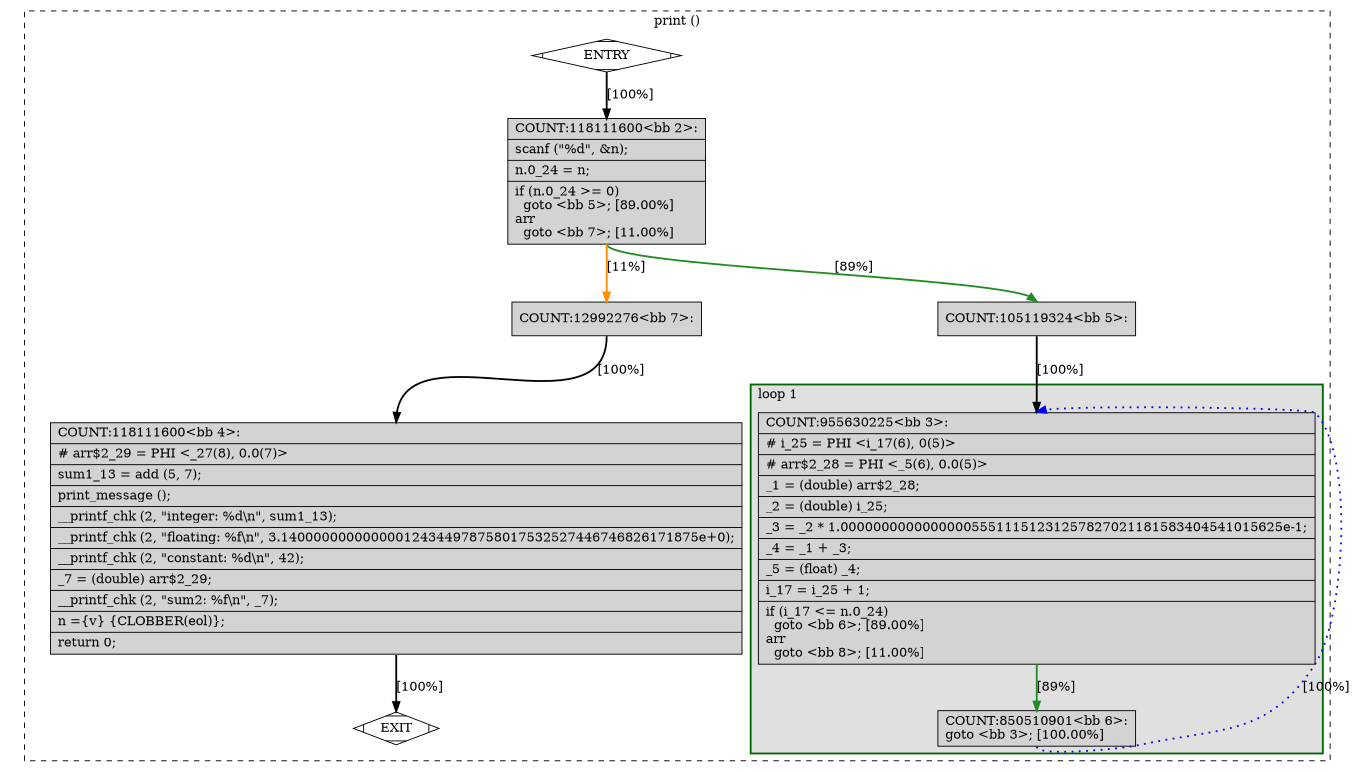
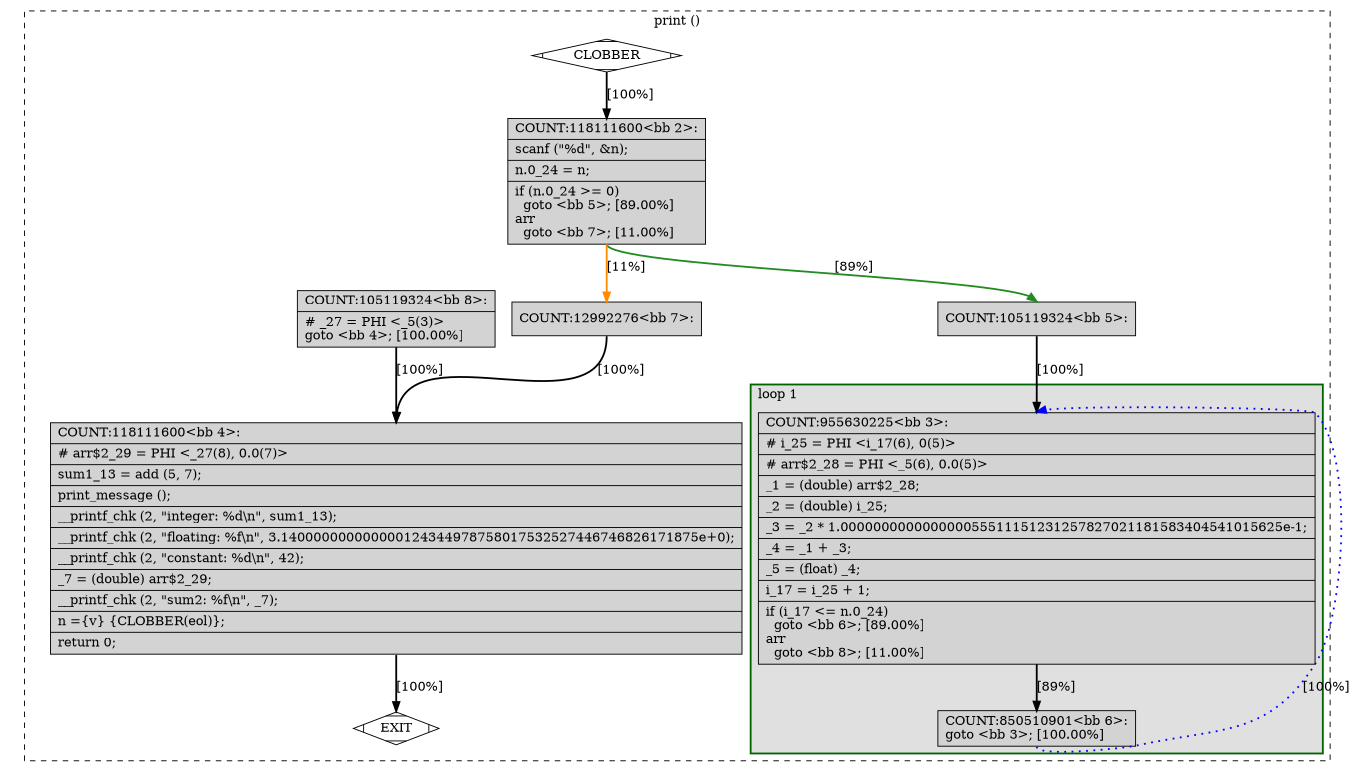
  digraph {
    node [fillcolor=lightgrey shape=record style=filled]
    edge [color=black constraint=true headport=n style="solid,bold" tailport=s weight=10]
    n1 [label="{COUNT:955630225\<bb\ 3\>:\l|#\ i_25\ =\ PHI\ \<i_17(6),\ 0(5)\>\l|#\ arr$2_28\ =\ PHI\ \<_5(6),\ 0.0(5)\>\l|_1\ =\ (double)\ arr$2_28;\l|_2\ =\ (double)\ i_25;\l|_3\ =\ _2\ *\ 1.000000000000000055511151231257827021181583404541015625e-1;\l|_4\ =\ _1\ +\ _3;\l|_5\ =\ (float)\ _4;\l|i_17\ =\ i_25\ +\ 1;\l|if\ (i_17\ \<=\ n.0_24)\l\ \ goto\ \<bb\ 6\>;\ [89.00%]\larr\l\ \ goto\ \<bb\ 8\>;\ [11.00%]\l}"]
    n2 [label="{COUNT:850510901\<bb\ 6\>:\lgoto\ \<bb\ 3\>;\ [100.00%]\l}"]
-   n4 [fillcolor=white label=ENTRY shape=Mdiamond]
+   n3 [label="{COUNT:105119324\<bb\ 8\>:\l|#\ _27\ =\ PHI\ \<_5(3)\>\lgoto\ \<bb\ 4\>;\ [100.00%]\l}"]
+   n4 [fillcolor=white label=CLOBBER shape=Mdiamond]
    n5 [fillcolor=white label=EXIT shape=Mdiamond]
    n6 [label="{COUNT:118111600\<bb\ 2\>:\l|scanf\ (\"%d\",\ &n);\l|n.0_24\ =\ n;\l|if\ (n.0_24\ \>=\ 0)\l\ \ goto\ \<bb\ 5\>;\ [89.00%]\larr\l\ \ goto\ \<bb\ 7\>;\ [11.00%]\l}"]
    n7 [label="{COUNT:105119324\<bb\ 5\>:\l}"]
    n8 [label="{COUNT:12992276\<bb\ 7\>:\l}"]
    n9 [label="{COUNT:118111600\<bb\ 4\>:\l|#\ arr$2_29\ =\ PHI\ \<_27(8),\ 0.0(7)\>\l|sum1_13\ =\ add\ (5,\ 7);\l|print_message\ ();\l|__printf_chk\ (2,\ \"integer:\ %d\\n\",\ sum1_13);\l|__printf_chk\ (2,\ \"floating:\ %f\\n\",\ 3.140000000000000124344978758017532527446746826171875e+0);\l|__printf_chk\ (2,\ \"constant:\ %d\\n\",\ 42);\l|_7\ =\ (double)\ arr$2_29;\l|__printf_chk\ (2,\ \"sum2:\ %f\\n\",\ _7);\l|n\ =\{v\}\ \{CLOBBER(eol)\};\l|return\ 0;\l}"]
    subgraph cluster_1 {
      color=black
      label="print ()"
      style=dashed
+     n3
      n4
      n5
      n6
      n7
      n8
      n9
      subgraph cluster_2 {
        color=darkgreen
        fillcolor=grey88
        label="loop 1"
        labeljust=l
        penwidth=2
        style=filled
        n1
        n2
      }
    }
-   n1 -> n2 [color=forestgreen label="[89%]"]
+   n1 -> n2 [label="[89%]"]
    n2 -> n1 [color=blue constraint=false label="[100%]" style="dotted,bold"]
+   n3 -> n9 [label="[100%]" weight=100]
    n4 -> n5 [style=invis color="" weight=""]
    n4 -> n6 [label="[100%]" weight=100]
    n6 -> n7 [color=forestgreen label="[89%]"]
    n6 -> n8 [color=darkorange label="[11%]"]
    n7 -> n1 [label="[100%]" weight=100]
    n8 -> n9 [label="[100%]" weight=100]
    n9 -> n5 [label="[100%]"]
  }
